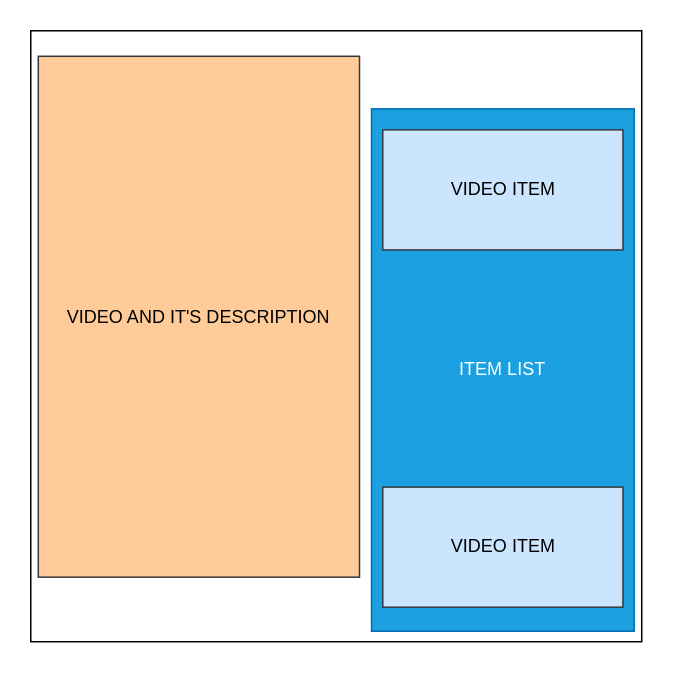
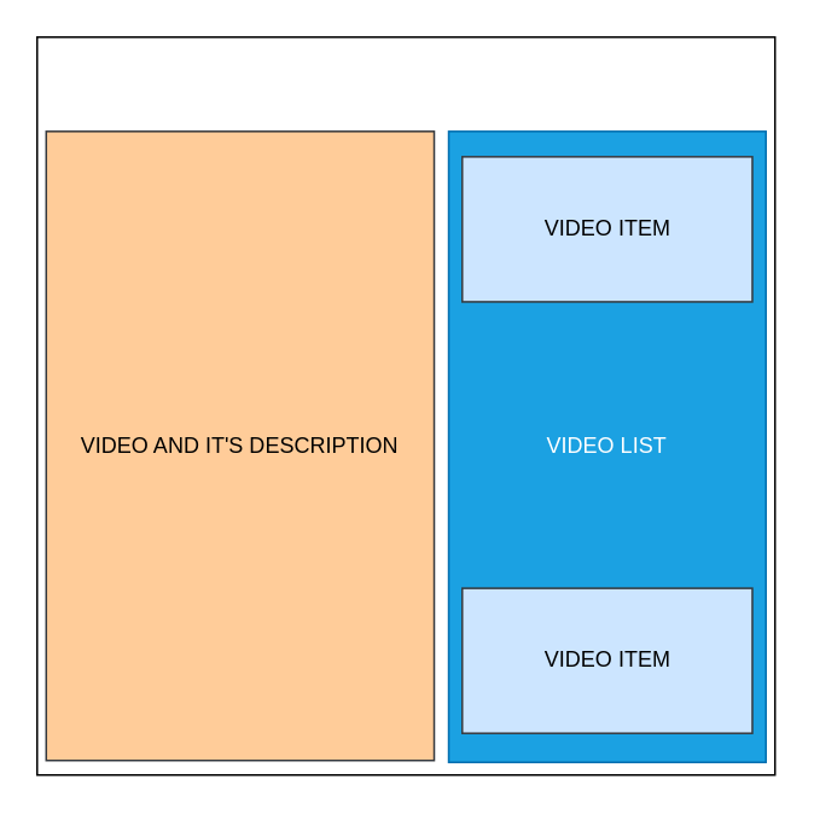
  <mxCell id="0" />
  <mxCell id="1" parent="0" />
  <mxCell id="2" value="" style="whiteSpace=wrap;html=1;aspect=fixed;hachureGap=4;" vertex="1" parent="1"><mxGeometry x="20" y="20" width="407" height="407" as="geometry" /></mxCell>
- <mxCell id="3" value="VIDEO AND IT'S DESCRIPTION" style="rounded=0;whiteSpace=wrap;html=1;hachureGap=4;fillColor=#ffcc99;strokeColor=#36393d;" vertex="1" parent="1"><mxGeometry x="25" y="37" width="214" height="347" as="geometry" /></mxCell>
- <mxCell id="4" value="ITEM LIST" style="rounded=0;whiteSpace=wrap;html=1;hachureGap=4;fillColor=#1ba1e2;fontColor=#ffffff;strokeColor=#006EAF;" vertex="1" parent="1"><mxGeometry x="247" y="72" width="175" height="348" as="geometry" /></mxCell>
+ <mxCell id="3" value="VIDEO AND IT'S DESCRIPTION" style="rounded=0;whiteSpace=wrap;html=1;hachureGap=4;fillColor=#ffcc99;strokeColor=#36393d;" vertex="1" parent="1"><mxGeometry x="25" y="72" width="214" height="347" as="geometry" /></mxCell>
+ <mxCell id="4" value="VIDEO LIST" style="rounded=0;whiteSpace=wrap;html=1;hachureGap=4;fillColor=#1ba1e2;fontColor=#ffffff;strokeColor=#006EAF;" vertex="1" parent="1"><mxGeometry x="247" y="72" width="175" height="348" as="geometry" /></mxCell>
  <mxCell id="5" value="VIDEO ITEM" style="rounded=0;whiteSpace=wrap;html=1;hachureGap=4;fillColor=#cce5ff;strokeColor=#36393d;" vertex="1" parent="1"><mxGeometry x="254.5" y="86" width="160" height="80" as="geometry" /></mxCell>
  <mxCell id="6" value="VIDEO ITEM" style="rounded=0;whiteSpace=wrap;html=1;hachureGap=4;fillColor=#cce5ff;strokeColor=#36393d;" vertex="1" parent="1"><mxGeometry x="254.5" y="324" width="160" height="80" as="geometry" /></mxCell>
